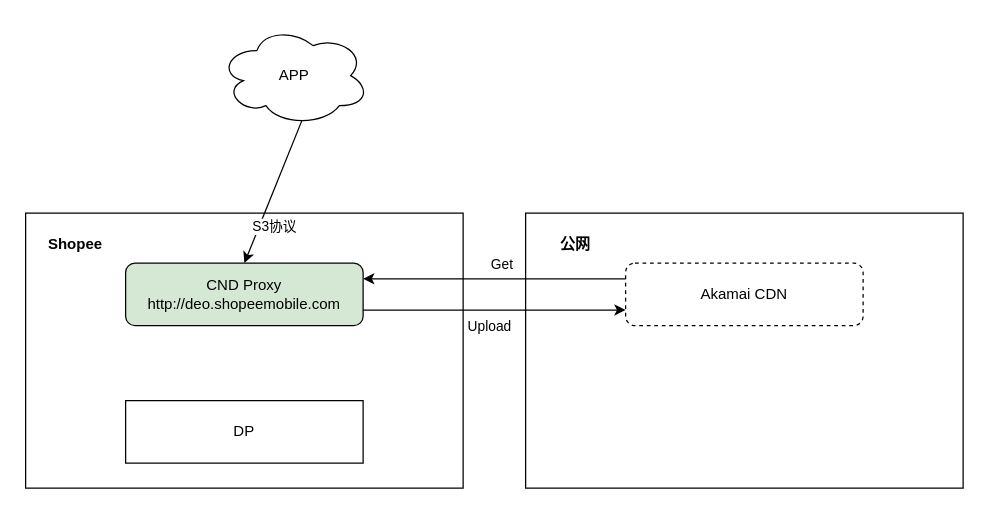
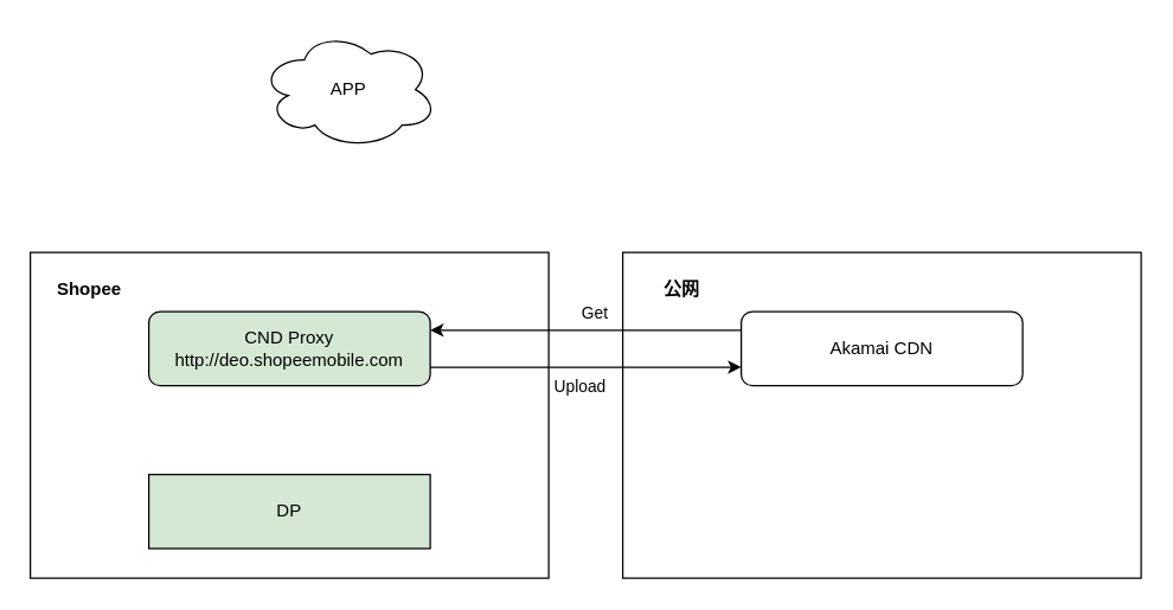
  <mxCell id="0" />
  <mxCell id="1" parent="0" />
  <mxCell id="2" value="" style="rounded=0;whiteSpace=wrap;html=1;" vertex="1" parent="1"><mxGeometry x="20" y="170" width="350" height="220" as="geometry" /></mxCell>
  <mxCell id="3" value="CND Proxy&lt;br&gt;http://deo.shopeemobile.com" style="rounded=1;whiteSpace=wrap;html=1;fillColor=#d5e8d4;" vertex="1" parent="1"><mxGeometry x="100" y="210" width="190" height="50" as="geometry" /></mxCell>
- <mxCell id="4" value="DP" style="rounded=0;whiteSpace=wrap;html=1;" vertex="1" parent="1"><mxGeometry x="100" y="320" width="190" height="50" as="geometry" /></mxCell>
+ <mxCell id="4" value="DP" style="rounded=0;whiteSpace=wrap;html=1;fillColor=#d5e8d4;" vertex="1" parent="1"><mxGeometry x="100" y="320" width="190" height="50" as="geometry" /></mxCell>
  <mxCell id="5" value="Shopee" style="text;html=1;strokeColor=none;fillColor=none;align=center;verticalAlign=middle;whiteSpace=wrap;rounded=0;fontStyle=1" vertex="1" parent="1"><mxGeometry x="30" y="180" width="60" height="30" as="geometry" /></mxCell>
  <mxCell id="6" value="" style="rounded=0;whiteSpace=wrap;html=1;" vertex="1" parent="1"><mxGeometry x="420" y="170" width="350" height="220" as="geometry" /></mxCell>
  <mxCell id="7" value="公网" style="text;html=1;strokeColor=none;fillColor=none;align=center;verticalAlign=middle;whiteSpace=wrap;rounded=0;fontStyle=1" vertex="1" parent="1"><mxGeometry x="430" y="180" width="60" height="30" as="geometry" /></mxCell>
- <mxCell id="8" value="Akamai CDN" style="rounded=1;whiteSpace=wrap;html=1;dashed=1;" vertex="1" parent="1"><mxGeometry x="500" y="210" width="190" height="50" as="geometry" /></mxCell>
+ <mxCell id="8" value="Akamai CDN" style="rounded=1;whiteSpace=wrap;html=1;" vertex="1" parent="1"><mxGeometry x="500" y="210" width="190" height="50" as="geometry" /></mxCell>
  <mxCell id="9" value="" style="endArrow=classic;html=1;rounded=0;entryX=0;entryY=0.75;entryDx=0;entryDy=0;exitX=1;exitY=0.75;exitDx=0;exitDy=0;" edge="1" parent="1" source="3" target="8"><mxGeometry width="50" height="50" relative="1" as="geometry"><mxPoint x="205" y="330" as="sourcePoint" /><mxPoint x="205" y="270" as="targetPoint" /></mxGeometry></mxCell>
  <mxCell id="10" value="Upload" style="edgeLabel;html=1;align=center;verticalAlign=middle;resizable=0;points=[];" vertex="1" connectable="0" parent="9"><mxGeometry x="0.3" y="4" relative="1" as="geometry"><mxPoint x="-37" y="17" as="offset" /></mxGeometry></mxCell>
  <mxCell id="11" value="" style="endArrow=classic;html=1;rounded=0;entryX=1;entryY=0.25;entryDx=0;entryDy=0;exitX=0;exitY=0.25;exitDx=0;exitDy=0;" edge="1" parent="1" source="8" target="3"><mxGeometry width="50" height="50" relative="1" as="geometry"><mxPoint x="300" y="230" as="sourcePoint" /><mxPoint x="510" y="230" as="targetPoint" /></mxGeometry></mxCell>
  <mxCell id="12" value="Get" style="edgeLabel;html=1;align=center;verticalAlign=middle;resizable=0;points=[];" vertex="1" connectable="0" parent="11"><mxGeometry x="0.3" y="4" relative="1" as="geometry"><mxPoint x="37" y="-16" as="offset" /></mxGeometry></mxCell>
  <mxCell id="13" value="APP" style="ellipse;shape=cloud;whiteSpace=wrap;html=1;" vertex="1" parent="1"><mxGeometry x="175" y="20" width="120" height="80" as="geometry" /></mxCell>
- <mxCell id="14" value="" style="endArrow=classic;html=1;rounded=0;entryX=0.5;entryY=0;entryDx=0;entryDy=0;exitX=0.55;exitY=0.95;exitDx=0;exitDy=0;exitPerimeter=0;" edge="1" parent="1" source="13" target="3"><mxGeometry width="50" height="50" relative="1" as="geometry"><mxPoint x="205" y="330" as="sourcePoint" /><mxPoint x="205" y="270" as="targetPoint" /></mxGeometry></mxCell>
- <mxCell id="15" value="S3协议" style="edgeLabel;html=1;align=center;verticalAlign=middle;resizable=0;points=[];" vertex="1" connectable="0" parent="14"><mxGeometry x="0.3" y="4" relative="1" as="geometry"><mxPoint x="4" y="9" as="offset" /></mxGeometry></mxCell>
